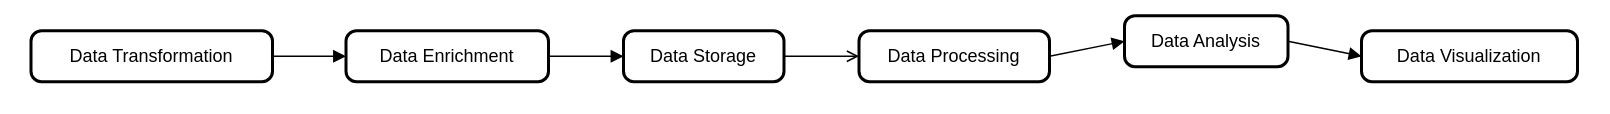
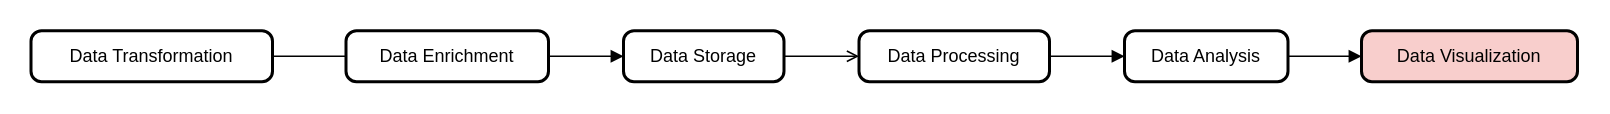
  <mxCell id="0" />
  <mxCell id="1" parent="0" />
  <mxCell id="2" value="Data Transformation" style="rounded=1;absoluteArcSize=1;arcSize=14;whiteSpace=wrap;strokeWidth=2;" parent="1" vertex="1"><mxGeometry x="20" width="161" height="34" as="geometry" y="20" /></mxCell>
  <mxCell id="3" value="Data Enrichment" style="rounded=1;absoluteArcSize=1;arcSize=14;whiteSpace=wrap;strokeWidth=2;" parent="1" vertex="1"><mxGeometry x="230" width="135" height="34" as="geometry" y="20" /></mxCell>
  <mxCell id="4" value="Data Storage" style="rounded=1;absoluteArcSize=1;arcSize=14;whiteSpace=wrap;strokeWidth=2;" parent="1" vertex="1"><mxGeometry x="415" width="107" height="34" as="geometry" y="20" /></mxCell>
  <mxCell id="5" value="Data Processing" style="rounded=1;absoluteArcSize=1;arcSize=14;whiteSpace=wrap;strokeWidth=2;" parent="1" vertex="1"><mxGeometry x="572" width="127" height="34" as="geometry" y="20" /></mxCell>
- <mxCell id="6" value="Data Analysis" style="rounded=1;absoluteArcSize=1;arcSize=14;whiteSpace=wrap;strokeWidth=2;" parent="1" vertex="1"><mxGeometry x="749" y="10" width="109" height="34" as="geometry" /></mxCell>
- <mxCell id="7" value="Data Visualization" style="rounded=1;absoluteArcSize=1;arcSize=14;whiteSpace=wrap;strokeWidth=2;" parent="1" vertex="1"><mxGeometry x="907" width="144" height="34" as="geometry" y="20" /></mxCell>
- <mxCell id="8" value="" style="curved=1;startArrow=none;endArrow=block;exitX=1;exitY=0.5;entryX=0;entryY=0.5;" parent="1" source="2" target="3" edge="1"><mxGeometry relative="1" as="geometry"><Array as="points" /></mxGeometry></mxCell>
+ <mxCell id="6" value="Data Analysis" style="rounded=1;absoluteArcSize=1;arcSize=14;whiteSpace=wrap;strokeWidth=2;" parent="1" vertex="1"><mxGeometry x="749" width="109" height="34" as="geometry" y="20" /></mxCell>
+ <mxCell id="7" value="Data Visualization" style="rounded=1;absoluteArcSize=1;arcSize=14;whiteSpace=wrap;strokeWidth=2;fillColor=#f8cecc;" parent="1" vertex="1"><mxGeometry x="907" width="144" height="34" as="geometry" y="20" /></mxCell>
+ <mxCell id="8" value="" style="curved=1;startArrow=none;endArrow=none;exitX=1;exitY=0.5;entryX=0;entryY=0.5;" parent="1" source="2" target="3" edge="1"><mxGeometry relative="1" as="geometry"><Array as="points" /></mxGeometry></mxCell>
  <mxCell id="9" value="" style="curved=1;startArrow=none;endArrow=block;exitX=1;exitY=0.5;entryX=0;entryY=0.5;" parent="1" source="3" target="4" edge="1"><mxGeometry relative="1" as="geometry"><Array as="points" /></mxGeometry></mxCell>
  <mxCell id="10" value="" style="curved=1;startArrow=none;endArrow=open;exitX=1;exitY=0.5;entryX=0;entryY=0.5;" parent="1" source="4" target="5" edge="1"><mxGeometry relative="1" as="geometry"><Array as="points" /></mxGeometry></mxCell>
  <mxCell id="11" value="" style="curved=1;startArrow=none;endArrow=block;exitX=1;exitY=0.5;entryX=0;entryY=0.5;" parent="1" source="5" target="6" edge="1"><mxGeometry relative="1" as="geometry"><Array as="points" /></mxGeometry></mxCell>
  <mxCell id="12" value="" style="curved=1;startArrow=none;endArrow=block;exitX=1;exitY=0.5;entryX=0;entryY=0.5;" parent="1" source="6" target="7" edge="1"><mxGeometry relative="1" as="geometry"><Array as="points" /></mxGeometry></mxCell>
